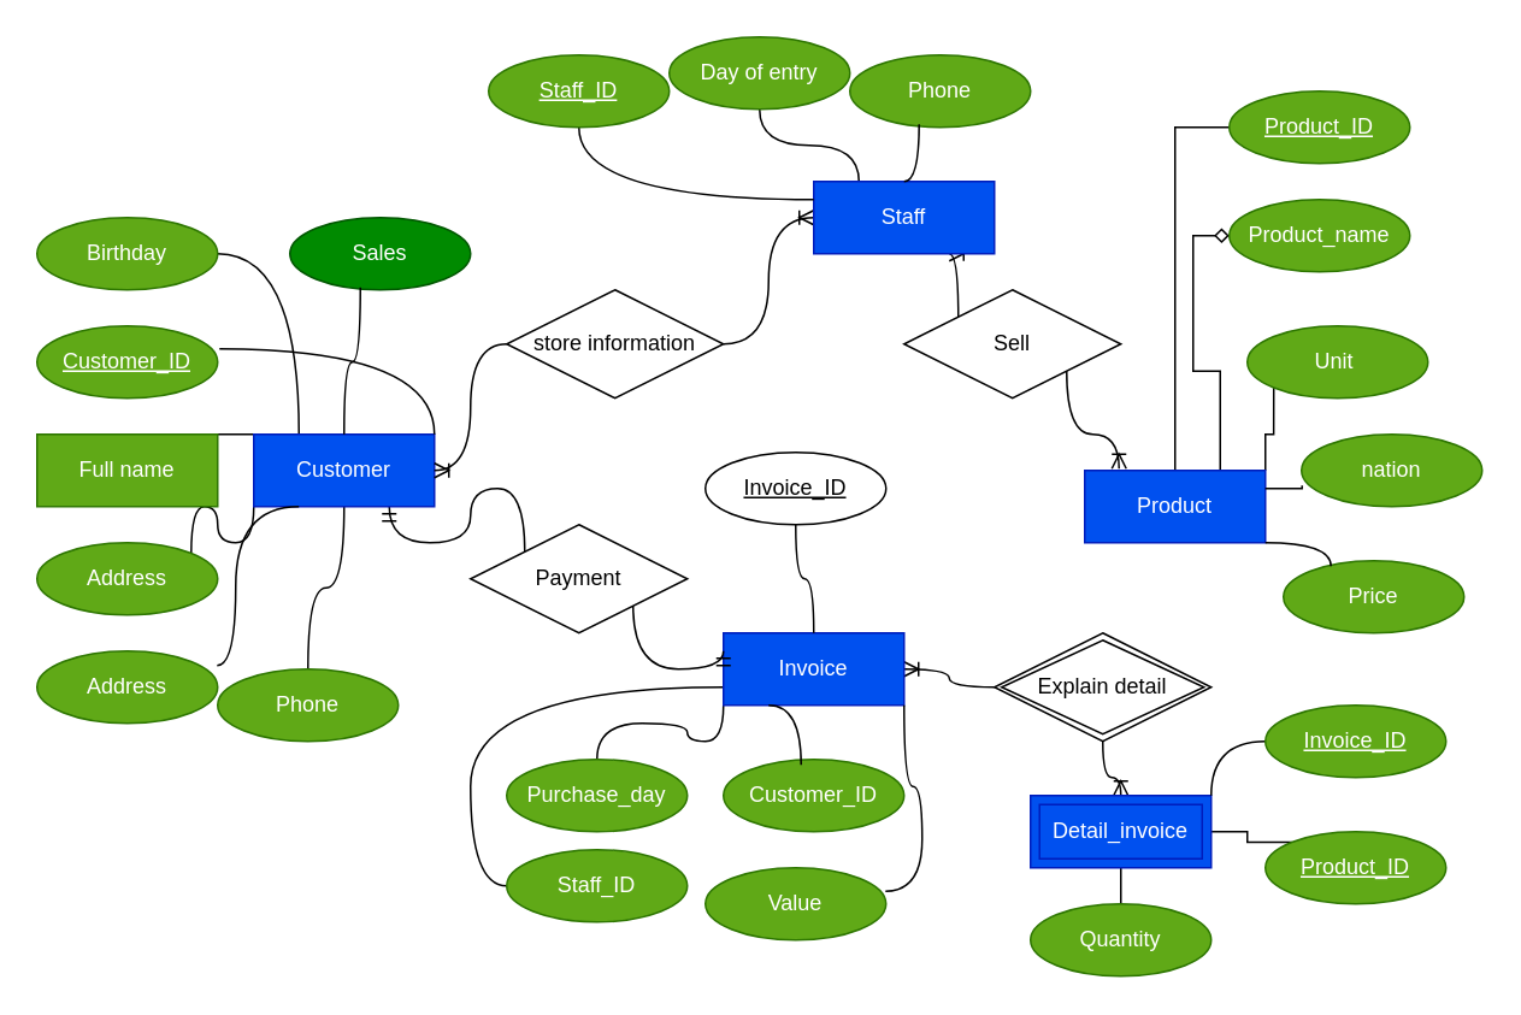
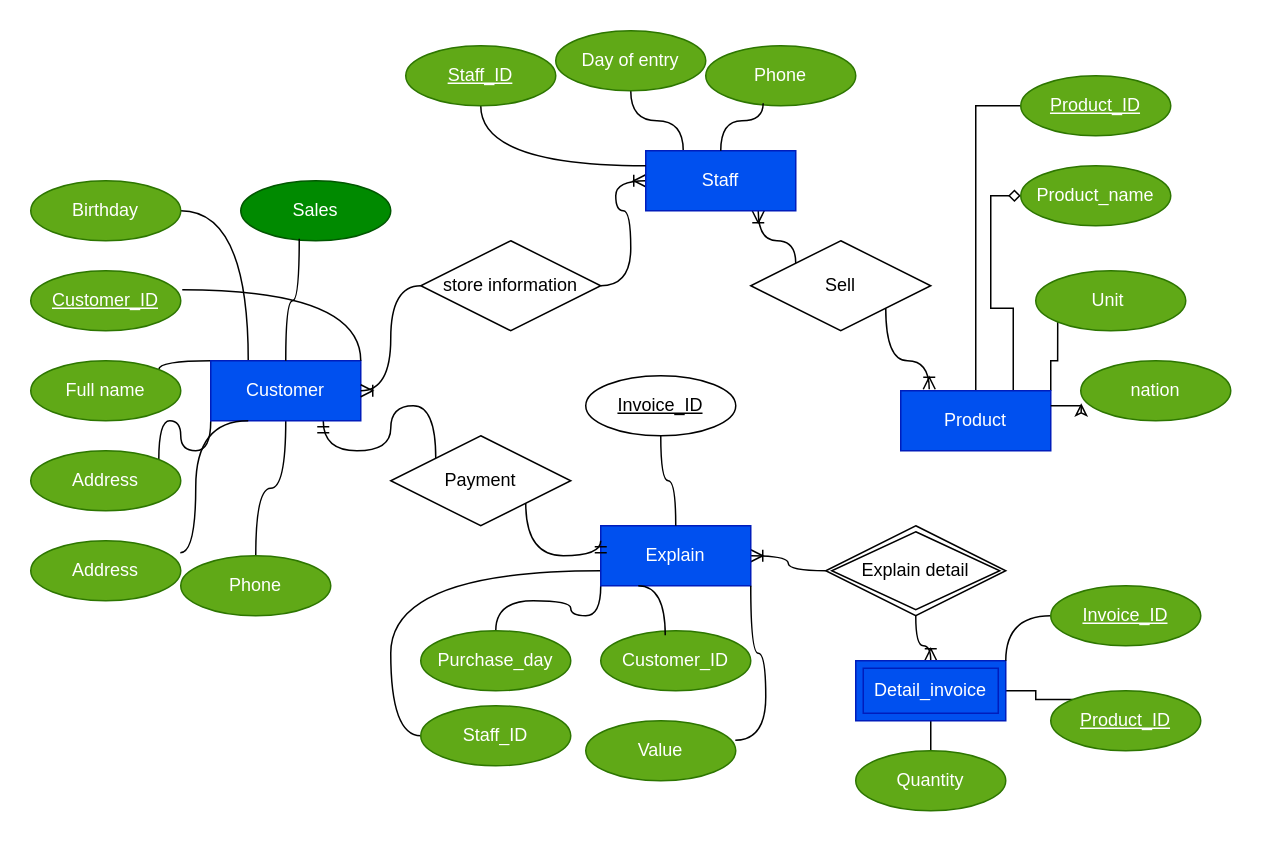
  <mxCell id="0" />
  <mxCell id="1" parent="0" />
  <mxCell id="2" style="edgeStyle=orthogonalEdgeStyle;rounded=0;orthogonalLoop=1;jettySize=auto;html=1;exitX=1;exitY=0.5;exitDx=0;exitDy=0;entryX=0;entryY=0.5;entryDx=0;entryDy=0;endArrow=ERoneToMany;endFill=0;curved=1;" parent="1" source="23" target="11" edge="1"><mxGeometry relative="1" as="geometry" /></mxCell>
  <mxCell id="3" style="edgeStyle=orthogonalEdgeStyle;rounded=0;orthogonalLoop=1;jettySize=auto;html=1;exitX=0;exitY=0;exitDx=0;exitDy=0;entryX=1;entryY=0;entryDx=0;entryDy=0;endArrow=none;endFill=0;curved=1;" parent="1" source="8" target="14" edge="1"><mxGeometry relative="1" as="geometry" /></mxCell>
  <mxCell id="4" style="edgeStyle=orthogonalEdgeStyle;rounded=0;orthogonalLoop=1;jettySize=auto;html=1;exitX=0;exitY=1;exitDx=0;exitDy=0;entryX=1;entryY=0;entryDx=0;entryDy=0;curved=1;endArrow=none;endFill=0;" parent="1" source="8" target="15" edge="1"><mxGeometry relative="1" as="geometry" /></mxCell>
  <mxCell id="5" style="edgeStyle=orthogonalEdgeStyle;rounded=0;orthogonalLoop=1;jettySize=auto;html=1;exitX=0.5;exitY=1;exitDx=0;exitDy=0;entryX=0.5;entryY=0;entryDx=0;entryDy=0;endArrow=none;endFill=0;curved=1;" parent="1" source="8" target="18" edge="1"><mxGeometry relative="1" as="geometry" /></mxCell>
  <mxCell id="6" style="edgeStyle=orthogonalEdgeStyle;rounded=0;orthogonalLoop=1;jettySize=auto;html=1;exitX=0.25;exitY=0;exitDx=0;exitDy=0;entryX=1;entryY=0.5;entryDx=0;entryDy=0;endArrow=none;endFill=0;curved=1;" parent="1" source="8" target="19" edge="1"><mxGeometry relative="1" as="geometry" /></mxCell>
  <mxCell id="7" style="edgeStyle=orthogonalEdgeStyle;rounded=0;orthogonalLoop=1;jettySize=auto;html=1;exitX=0.75;exitY=1;exitDx=0;exitDy=0;entryX=0;entryY=0;entryDx=0;entryDy=0;endArrow=none;endFill=0;curved=1;startArrow=ERmandOne;startFill=0;" parent="1" source="8" target="47" edge="1"><mxGeometry relative="1" as="geometry" /></mxCell>
  <mxCell id="8" value="Customer" style="whiteSpace=wrap;html=1;align=center;fillColor=#0050ef;fontColor=#ffffff;strokeColor=#001DBC;" parent="1" vertex="1"><mxGeometry x="140" y="240" width="100" height="40" as="geometry" /></mxCell>
  <mxCell id="9" style="edgeStyle=orthogonalEdgeStyle;rounded=0;orthogonalLoop=1;jettySize=auto;html=1;exitX=0.25;exitY=0;exitDx=0;exitDy=0;entryX=0.5;entryY=1;entryDx=0;entryDy=0;endArrow=none;endFill=0;curved=1;" parent="1" source="11" target="26" edge="1"><mxGeometry relative="1" as="geometry" /></mxCell>
  <mxCell id="10" style="edgeStyle=orthogonalEdgeStyle;rounded=0;orthogonalLoop=1;jettySize=auto;html=1;exitX=0.75;exitY=1;exitDx=0;exitDy=0;entryX=0;entryY=0;entryDx=0;entryDy=0;endArrow=none;endFill=0;curved=1;startArrow=ERoneToMany;startFill=0;" parent="1" source="11" target="33" edge="1"><mxGeometry relative="1" as="geometry" /></mxCell>
- <mxCell id="11" value="Staff" style="whiteSpace=wrap;html=1;align=center;fillColor=#0050ef;fontColor=#ffffff;strokeColor=#001DBC;" parent="1" vertex="1"><mxGeometry x="450" y="100" width="100" height="40" as="geometry" /></mxCell>
+ <mxCell id="11" value="Staff" style="whiteSpace=wrap;html=1;align=center;fillColor=#0050ef;fontColor=#ffffff;strokeColor=#001DBC;" parent="1" vertex="1"><mxGeometry x="430" y="100" width="100" height="40" as="geometry" /></mxCell>
  <mxCell id="12" value="Customer_ID" style="ellipse;whiteSpace=wrap;html=1;align=center;fontStyle=4;fillColor=#60a917;strokeColor=#2D7600;fontColor=#ffffff;" parent="1" vertex="1"><mxGeometry x="20" y="180" width="100" height="40" as="geometry" /></mxCell>
  <mxCell id="13" style="edgeStyle=orthogonalEdgeStyle;rounded=0;orthogonalLoop=1;jettySize=auto;html=1;exitX=1;exitY=0;exitDx=0;exitDy=0;entryX=1.01;entryY=0.317;entryDx=0;entryDy=0;entryPerimeter=0;endArrow=none;endFill=0;curved=1;" parent="1" source="8" target="12" edge="1"><mxGeometry relative="1" as="geometry" /></mxCell>
- <mxCell id="14" value="Full name" style="whiteSpace=wrap;html=1;align=center;fillColor=#60a917;strokeColor=#2D7600;fontColor=#ffffff;rounded=0;" parent="1" vertex="1"><mxGeometry x="20" y="240" width="100" height="40" as="geometry" /></mxCell>
+ <mxCell id="14" value="Full name" style="ellipse;whiteSpace=wrap;html=1;align=center;fillColor=#60a917;strokeColor=#2D7600;fontColor=#ffffff;" parent="1" vertex="1"><mxGeometry x="20" y="240" width="100" height="40" as="geometry" /></mxCell>
  <mxCell id="15" value="Address" style="ellipse;whiteSpace=wrap;html=1;align=center;fillColor=#60a917;strokeColor=#2D7600;fontColor=#ffffff;" parent="1" vertex="1"><mxGeometry x="20" y="300" width="100" height="40" as="geometry" /></mxCell>
  <mxCell id="16" value="Address" style="ellipse;whiteSpace=wrap;html=1;align=center;fillColor=#60a917;strokeColor=#2D7600;fontColor=#ffffff;" parent="1" vertex="1"><mxGeometry x="20" y="360" width="100" height="40" as="geometry" /></mxCell>
  <mxCell id="17" style="edgeStyle=orthogonalEdgeStyle;rounded=0;orthogonalLoop=1;jettySize=auto;html=1;exitX=0.25;exitY=1;exitDx=0;exitDy=0;entryX=0.997;entryY=0.2;entryDx=0;entryDy=0;entryPerimeter=0;endArrow=none;endFill=0;curved=1;" parent="1" source="8" target="16" edge="1"><mxGeometry relative="1" as="geometry"><Array as="points"><mxPoint x="130" y="280" /><mxPoint x="130" y="368" /></Array></mxGeometry></mxCell>
  <mxCell id="18" value="Phone" style="ellipse;whiteSpace=wrap;html=1;align=center;fillColor=#60a917;strokeColor=#2D7600;fontColor=#ffffff;" parent="1" vertex="1"><mxGeometry x="120" y="370" width="100" height="40" as="geometry" /></mxCell>
  <mxCell id="19" value="Birthday" style="ellipse;whiteSpace=wrap;html=1;align=center;fillColor=#60a917;strokeColor=#2D7600;fontColor=#ffffff;" parent="1" vertex="1"><mxGeometry x="20" y="120" width="100" height="40" as="geometry" /></mxCell>
  <mxCell id="20" value="Sales" style="ellipse;whiteSpace=wrap;html=1;align=center;fillColor=#008a00;fontColor=#ffffff;strokeColor=#005700;" parent="1" vertex="1"><mxGeometry x="160" y="120" width="100" height="40" as="geometry" /></mxCell>
  <mxCell id="21" style="edgeStyle=orthogonalEdgeStyle;rounded=0;orthogonalLoop=1;jettySize=auto;html=1;exitX=0.5;exitY=0;exitDx=0;exitDy=0;entryX=0.39;entryY=0.967;entryDx=0;entryDy=0;entryPerimeter=0;endArrow=none;endFill=0;curved=1;" parent="1" source="8" target="20" edge="1"><mxGeometry relative="1" as="geometry" /></mxCell>
  <mxCell id="22" value="" style="edgeStyle=orthogonalEdgeStyle;rounded=0;orthogonalLoop=1;jettySize=auto;html=1;exitX=1;exitY=0.5;exitDx=0;exitDy=0;entryX=0;entryY=0.5;entryDx=0;entryDy=0;endArrow=none;endFill=0;curved=1;startArrow=ERoneToMany;startFill=0;" parent="1" source="8" target="23" edge="1"><mxGeometry relative="1" as="geometry"><mxPoint x="240" y="260" as="sourcePoint" /><mxPoint x="410" y="140" as="targetPoint" /></mxGeometry></mxCell>
  <mxCell id="23" value="store information" style="shape=rhombus;perimeter=rhombusPerimeter;whiteSpace=wrap;html=1;align=center;" parent="1" vertex="1"><mxGeometry x="280" y="160" width="120" height="60" as="geometry" /></mxCell>
  <mxCell id="24" style="edgeStyle=orthogonalEdgeStyle;rounded=0;orthogonalLoop=1;jettySize=auto;html=1;exitX=0.5;exitY=1;exitDx=0;exitDy=0;entryX=0;entryY=0.25;entryDx=0;entryDy=0;endArrow=none;endFill=0;curved=1;" parent="1" source="25" target="11" edge="1"><mxGeometry relative="1" as="geometry" /></mxCell>
  <mxCell id="25" value="Staff_ID" style="ellipse;whiteSpace=wrap;html=1;align=center;fontStyle=4;fillColor=#60a917;strokeColor=#2D7600;fontColor=#ffffff;" parent="1" vertex="1"><mxGeometry x="270" y="30" width="100" height="40" as="geometry" /></mxCell>
  <mxCell id="26" value="Day of entry" style="ellipse;whiteSpace=wrap;html=1;align=center;fillColor=#60a917;strokeColor=#2D7600;fontColor=#ffffff;" parent="1" vertex="1"><mxGeometry x="370" y="20" width="100" height="40" as="geometry" /></mxCell>
  <mxCell id="27" value="Phone" style="ellipse;whiteSpace=wrap;html=1;align=center;fillColor=#60a917;strokeColor=#2D7600;fontColor=#ffffff;" parent="1" vertex="1"><mxGeometry x="470" y="30" width="100" height="40" as="geometry" /></mxCell>
  <mxCell id="28" style="edgeStyle=orthogonalEdgeStyle;rounded=0;orthogonalLoop=1;jettySize=auto;html=1;exitX=0.5;exitY=0;exitDx=0;exitDy=0;entryX=0.383;entryY=0.958;entryDx=0;entryDy=0;entryPerimeter=0;endArrow=none;endFill=0;curved=1;" parent="1" source="11" target="27" edge="1"><mxGeometry relative="1" as="geometry" /></mxCell>
  <mxCell id="29" style="edgeStyle=orthogonalEdgeStyle;rounded=0;orthogonalLoop=1;jettySize=auto;html=1;exitX=0.5;exitY=0;exitDx=0;exitDy=0;entryX=0;entryY=0.5;entryDx=0;entryDy=0;endArrow=none;endFill=0;" parent="1" source="32" target="35" edge="1"><mxGeometry relative="1" as="geometry" /></mxCell>
  <mxCell id="30" style="edgeStyle=orthogonalEdgeStyle;rounded=0;orthogonalLoop=1;jettySize=auto;html=1;exitX=0.75;exitY=0;exitDx=0;exitDy=0;entryX=0;entryY=0.5;entryDx=0;entryDy=0;endArrow=diamond;endFill=0;" parent="1" source="32" target="36" edge="1"><mxGeometry relative="1" as="geometry" /></mxCell>
  <mxCell id="31" style="edgeStyle=orthogonalEdgeStyle;rounded=0;orthogonalLoop=1;jettySize=auto;html=1;exitX=1;exitY=0;exitDx=0;exitDy=0;entryX=0;entryY=1;entryDx=0;entryDy=0;endArrow=none;endFill=0;" parent="1" source="32" target="37" edge="1"><mxGeometry relative="1" as="geometry" /></mxCell>
  <mxCell id="32" value="Product" style="whiteSpace=wrap;html=1;align=center;fillColor=#0050ef;fontColor=#ffffff;strokeColor=#001DBC;" parent="1" vertex="1"><mxGeometry x="600" y="260" width="100" height="40" as="geometry" /></mxCell>
  <mxCell id="33" value="Sell" style="shape=rhombus;perimeter=rhombusPerimeter;whiteSpace=wrap;html=1;align=center;" parent="1" vertex="1"><mxGeometry x="500" y="160" width="120" height="60" as="geometry" /></mxCell>
  <mxCell id="34" style="edgeStyle=orthogonalEdgeStyle;rounded=0;orthogonalLoop=1;jettySize=auto;html=1;exitX=1;exitY=1;exitDx=0;exitDy=0;entryX=0.19;entryY=-0.025;entryDx=0;entryDy=0;entryPerimeter=0;endArrow=ERoneToMany;endFill=0;curved=1;" parent="1" source="33" target="32" edge="1"><mxGeometry relative="1" as="geometry" /></mxCell>
  <mxCell id="35" value="Product_ID" style="ellipse;whiteSpace=wrap;html=1;align=center;fontStyle=4;fillColor=#60a917;strokeColor=#2D7600;fontColor=#ffffff;" parent="1" vertex="1"><mxGeometry x="680" width="100" height="40" as="geometry" y="50" /></mxCell>
  <mxCell id="36" value="Product_name" style="ellipse;whiteSpace=wrap;html=1;align=center;fillColor=#60a917;strokeColor=#2D7600;fontColor=#ffffff;" parent="1" vertex="1"><mxGeometry x="680" y="110" width="100" height="40" as="geometry" /></mxCell>
  <mxCell id="37" value="Unit&amp;nbsp;" style="ellipse;whiteSpace=wrap;html=1;align=center;fillColor=#60a917;strokeColor=#2D7600;fontColor=#ffffff;" parent="1" vertex="1"><mxGeometry x="690" y="180" width="100" height="40" as="geometry" /></mxCell>
  <mxCell id="38" value="nation" style="ellipse;whiteSpace=wrap;html=1;align=center;fillColor=#60a917;strokeColor=#2D7600;fontColor=#ffffff;" parent="1" vertex="1"><mxGeometry x="720" y="240" width="100" height="40" as="geometry" /></mxCell>
- <mxCell id="39" style="edgeStyle=orthogonalEdgeStyle;rounded=0;orthogonalLoop=1;jettySize=auto;html=1;exitX=1;exitY=0.25;exitDx=0;exitDy=0;entryX=0.003;entryY=0.708;entryDx=0;entryDy=0;entryPerimeter=0;endArrow=none;endFill=0;" parent="1" source="32" target="38" edge="1"><mxGeometry relative="1" as="geometry" /></mxCell>
- <mxCell id="40" value="Price" style="ellipse;whiteSpace=wrap;html=1;align=center;fillColor=#60a917;strokeColor=#2D7600;fontColor=#ffffff;" parent="1" vertex="1"><mxGeometry x="710" y="310" width="100" height="40" as="geometry" /></mxCell>
- <mxCell id="41" style="edgeStyle=orthogonalEdgeStyle;rounded=0;orthogonalLoop=1;jettySize=auto;html=1;exitX=1;exitY=1;exitDx=0;exitDy=0;entryX=0.263;entryY=0.075;entryDx=0;entryDy=0;entryPerimeter=0;endArrow=none;endFill=0;curved=1;" parent="1" source="32" target="40" edge="1"><mxGeometry relative="1" as="geometry" /></mxCell>
+ <mxCell id="39" style="edgeStyle=orthogonalEdgeStyle;rounded=0;orthogonalLoop=1;jettySize=auto;html=1;exitX=1;exitY=0.25;exitDx=0;exitDy=0;entryX=0.003;entryY=0.708;entryDx=0;entryDy=0;entryPerimeter=0;endArrow=classic;endFill=0;" parent="1" source="32" target="38" edge="1"><mxGeometry relative="1" as="geometry" /></mxCell>
  <mxCell id="42" style="edgeStyle=orthogonalEdgeStyle;rounded=0;orthogonalLoop=1;jettySize=auto;html=1;exitX=0;exitY=1;exitDx=0;exitDy=0;endArrow=none;endFill=0;curved=1;" parent="1" source="45" target="50" edge="1"><mxGeometry relative="1" as="geometry" /></mxCell>
  <mxCell id="43" style="edgeStyle=orthogonalEdgeStyle;rounded=0;orthogonalLoop=1;jettySize=auto;html=1;exitX=0;exitY=0.75;exitDx=0;exitDy=0;entryX=0;entryY=0.5;entryDx=0;entryDy=0;curved=1;endArrow=none;endFill=0;" parent="1" source="45" target="51" edge="1"><mxGeometry relative="1" as="geometry" /></mxCell>
  <mxCell id="44" style="edgeStyle=orthogonalEdgeStyle;rounded=0;orthogonalLoop=1;jettySize=auto;html=1;exitX=1;exitY=0.5;exitDx=0;exitDy=0;endArrow=none;endFill=0;curved=1;startArrow=ERoneToMany;startFill=0;" parent="1" source="45" target="57" edge="1"><mxGeometry relative="1" as="geometry" /></mxCell>
- <mxCell id="45" value="Invoice" style="whiteSpace=wrap;html=1;align=center;fillColor=#0050ef;fontColor=#ffffff;strokeColor=#001DBC;" parent="1" vertex="1"><mxGeometry x="400" y="350" width="100" height="40" as="geometry" /></mxCell>
+ <mxCell id="45" value="Explain" style="whiteSpace=wrap;html=1;align=center;fillColor=#0050ef;fontColor=#ffffff;strokeColor=#001DBC;" parent="1" vertex="1"><mxGeometry x="400" y="350" width="100" height="40" as="geometry" /></mxCell>
  <mxCell id="46" style="edgeStyle=orthogonalEdgeStyle;rounded=0;orthogonalLoop=1;jettySize=auto;html=1;exitX=1;exitY=1;exitDx=0;exitDy=0;entryX=0;entryY=0.25;entryDx=0;entryDy=0;endArrow=ERmandOne;endFill=0;curved=1;" parent="1" source="47" target="45" edge="1"><mxGeometry relative="1" as="geometry"><Array as="points"><mxPoint x="350" y="370" /><mxPoint x="400" y="370" /></Array></mxGeometry></mxCell>
  <mxCell id="47" value="Payment" style="shape=rhombus;perimeter=rhombusPerimeter;whiteSpace=wrap;html=1;align=center;" parent="1" vertex="1"><mxGeometry x="260" y="290" width="120" height="60" as="geometry" /></mxCell>
  <mxCell id="48" style="edgeStyle=orthogonalEdgeStyle;rounded=0;orthogonalLoop=1;jettySize=auto;html=1;exitX=0.5;exitY=1;exitDx=0;exitDy=0;entryX=0.5;entryY=0;entryDx=0;entryDy=0;endArrow=none;endFill=0;curved=1;" parent="1" source="49" target="45" edge="1"><mxGeometry relative="1" as="geometry" /></mxCell>
  <mxCell id="49" value="Invoice_ID" style="ellipse;whiteSpace=wrap;html=1;align=center;fontStyle=4;" parent="1" vertex="1"><mxGeometry x="390" y="250" width="100" height="40" as="geometry" /></mxCell>
  <mxCell id="50" value="Purchase_day" style="ellipse;whiteSpace=wrap;html=1;align=center;fillColor=#60a917;strokeColor=#2D7600;fontColor=#ffffff;" parent="1" vertex="1"><mxGeometry x="280" y="420" width="100" height="40" as="geometry" /></mxCell>
  <mxCell id="51" value="Staff_ID" style="ellipse;whiteSpace=wrap;html=1;align=center;fillColor=#60a917;strokeColor=#2D7600;fontColor=#ffffff;" parent="1" vertex="1"><mxGeometry x="280" y="470" width="100" height="40" as="geometry" /></mxCell>
  <mxCell id="52" value="Customer_ID" style="ellipse;whiteSpace=wrap;html=1;align=center;fillColor=#60a917;strokeColor=#2D7600;fontColor=#ffffff;" parent="1" vertex="1"><mxGeometry x="400" y="420" width="100" height="40" as="geometry" /></mxCell>
  <mxCell id="53" value="Value" style="ellipse;whiteSpace=wrap;html=1;align=center;fillColor=#60a917;strokeColor=#2D7600;fontColor=#ffffff;" parent="1" vertex="1"><mxGeometry x="390" y="480" width="100" height="40" as="geometry" /></mxCell>
  <mxCell id="54" style="edgeStyle=orthogonalEdgeStyle;rounded=0;orthogonalLoop=1;jettySize=auto;html=1;exitX=0.25;exitY=1;exitDx=0;exitDy=0;entryX=0.43;entryY=0.075;entryDx=0;entryDy=0;entryPerimeter=0;endArrow=none;endFill=0;curved=1;" parent="1" source="45" target="52" edge="1"><mxGeometry relative="1" as="geometry" /></mxCell>
  <mxCell id="55" style="edgeStyle=orthogonalEdgeStyle;rounded=0;orthogonalLoop=1;jettySize=auto;html=1;exitX=1;exitY=1;exitDx=0;exitDy=0;entryX=0.997;entryY=0.325;entryDx=0;entryDy=0;entryPerimeter=0;curved=1;endArrow=none;endFill=0;" parent="1" source="45" target="53" edge="1"><mxGeometry relative="1" as="geometry" /></mxCell>
  <mxCell id="56" style="edgeStyle=orthogonalEdgeStyle;rounded=0;orthogonalLoop=1;jettySize=auto;html=1;exitX=0.5;exitY=1;exitDx=0;exitDy=0;endArrow=ERoneToMany;endFill=0;curved=1;" parent="1" source="57" target="60" edge="1"><mxGeometry relative="1" as="geometry" /></mxCell>
  <mxCell id="57" value="Explain detail" style="shape=rhombus;double=1;perimeter=rhombusPerimeter;whiteSpace=wrap;html=1;align=center;" parent="1" vertex="1"><mxGeometry x="550" y="350" width="120" height="60" as="geometry" /></mxCell>
  <mxCell id="58" style="edgeStyle=orthogonalEdgeStyle;rounded=0;orthogonalLoop=1;jettySize=auto;html=1;exitX=0.5;exitY=1;exitDx=0;exitDy=0;entryX=0.5;entryY=0;entryDx=0;entryDy=0;endArrow=none;endFill=0;curved=1;" parent="1" source="60" target="64" edge="1"><mxGeometry relative="1" as="geometry" /></mxCell>
  <mxCell id="59" style="edgeStyle=orthogonalEdgeStyle;rounded=0;orthogonalLoop=1;jettySize=auto;html=1;exitX=1;exitY=0.5;exitDx=0;exitDy=0;entryX=0;entryY=0;entryDx=0;entryDy=0;endArrow=none;endFill=0;" parent="1" source="60" target="63" edge="1"><mxGeometry relative="1" as="geometry" /></mxCell>
  <mxCell id="60" value="Detail_invoice" style="shape=ext;margin=3;double=1;whiteSpace=wrap;html=1;align=center;fillColor=#0050ef;fontColor=#ffffff;strokeColor=#001DBC;" parent="1" vertex="1"><mxGeometry x="570" y="440" width="100" height="40" as="geometry" /></mxCell>
  <mxCell id="61" style="edgeStyle=orthogonalEdgeStyle;rounded=0;orthogonalLoop=1;jettySize=auto;html=1;exitX=0;exitY=0.5;exitDx=0;exitDy=0;entryX=1;entryY=0;entryDx=0;entryDy=0;endArrow=none;endFill=0;curved=1;" parent="1" source="62" target="60" edge="1"><mxGeometry relative="1" as="geometry" /></mxCell>
  <mxCell id="62" value="Invoice_ID" style="ellipse;whiteSpace=wrap;html=1;align=center;fontStyle=4;fillColor=#60a917;strokeColor=#2D7600;fontColor=#ffffff;" parent="1" vertex="1"><mxGeometry x="700" y="390" width="100" height="40" as="geometry" /></mxCell>
  <mxCell id="63" value="Product_ID" style="ellipse;whiteSpace=wrap;html=1;align=center;fontStyle=4;fillColor=#60a917;strokeColor=#2D7600;fontColor=#ffffff;" parent="1" vertex="1"><mxGeometry x="700" y="460" width="100" height="40" as="geometry" /></mxCell>
  <mxCell id="64" value="Quantity" style="ellipse;whiteSpace=wrap;html=1;align=center;fillColor=#60a917;strokeColor=#2D7600;fontColor=#ffffff;" parent="1" vertex="1"><mxGeometry x="570" y="500" width="100" height="40" as="geometry" /></mxCell>
